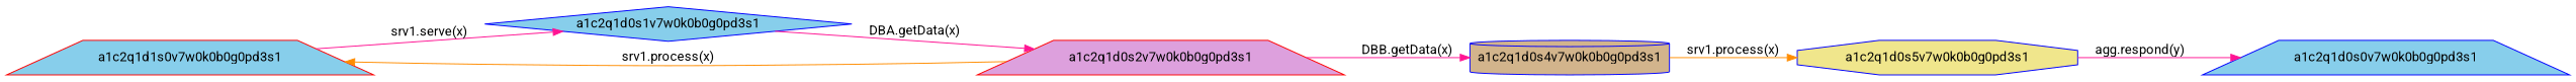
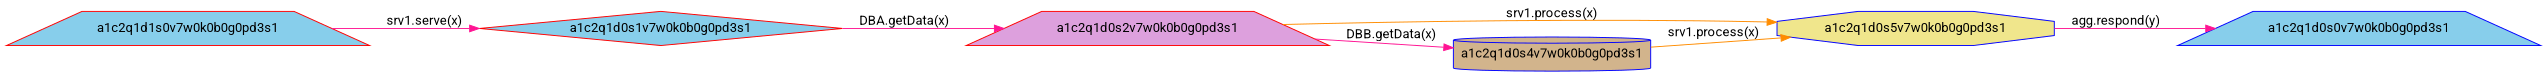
  digraph {
    fontname=Roboto
    rankdir=LR
    node [color=blue fillcolor=skyblue fontname=Roboto shape=trapezium style=filled]
    edge [color=deeppink fontname=Roboto]
    a1c2q1d1s0v7w0k0b0g0pd3s1 [color=red]
-   a1c2q1d0s1v7w0k0b0g0pd3s1 [shape=diamond]
+   a1c2q1d0s1v7w0k0b0g0pd3s1 [color=red shape=diamond]
    a1c2q1d0s2v7w0k0b0g0pd3s1 [color=red fillcolor=plum]
    a1c2q1d0s5v7w0k0b0g0pd3s1 [fillcolor=khaki shape=octagon]
    a1c2q1d0s4v7w0k0b0g0pd3s1 [fillcolor=tan shape=cylinder]
    a1c2q1d0s0v7w0k0b0g0pd3s1
    a1c2q1d1s0v7w0k0b0g0pd3s1 -> a1c2q1d0s1v7w0k0b0g0pd3s1 [label="srv1.serve(x)"]
    a1c2q1d0s1v7w0k0b0g0pd3s1 -> a1c2q1d0s2v7w0k0b0g0pd3s1 [label="DBA.getData(x)"]
-   a1c2q1d0s2v7w0k0b0g0pd3s1 -> a1c2q1d1s0v7w0k0b0g0pd3s1 [color=darkorange label="srv1.process(x)"]
+   a1c2q1d0s2v7w0k0b0g0pd3s1 -> a1c2q1d0s5v7w0k0b0g0pd3s1 [color=darkorange label="srv1.process(x)"]
    a1c2q1d0s2v7w0k0b0g0pd3s1 -> a1c2q1d0s4v7w0k0b0g0pd3s1 [label="DBB.getData(x)"]
    a1c2q1d0s5v7w0k0b0g0pd3s1 -> a1c2q1d0s0v7w0k0b0g0pd3s1 [label="agg.respond(y)"]
    a1c2q1d0s4v7w0k0b0g0pd3s1 -> a1c2q1d0s5v7w0k0b0g0pd3s1 [color=darkorange label="srv1.process(x)"]
  }
